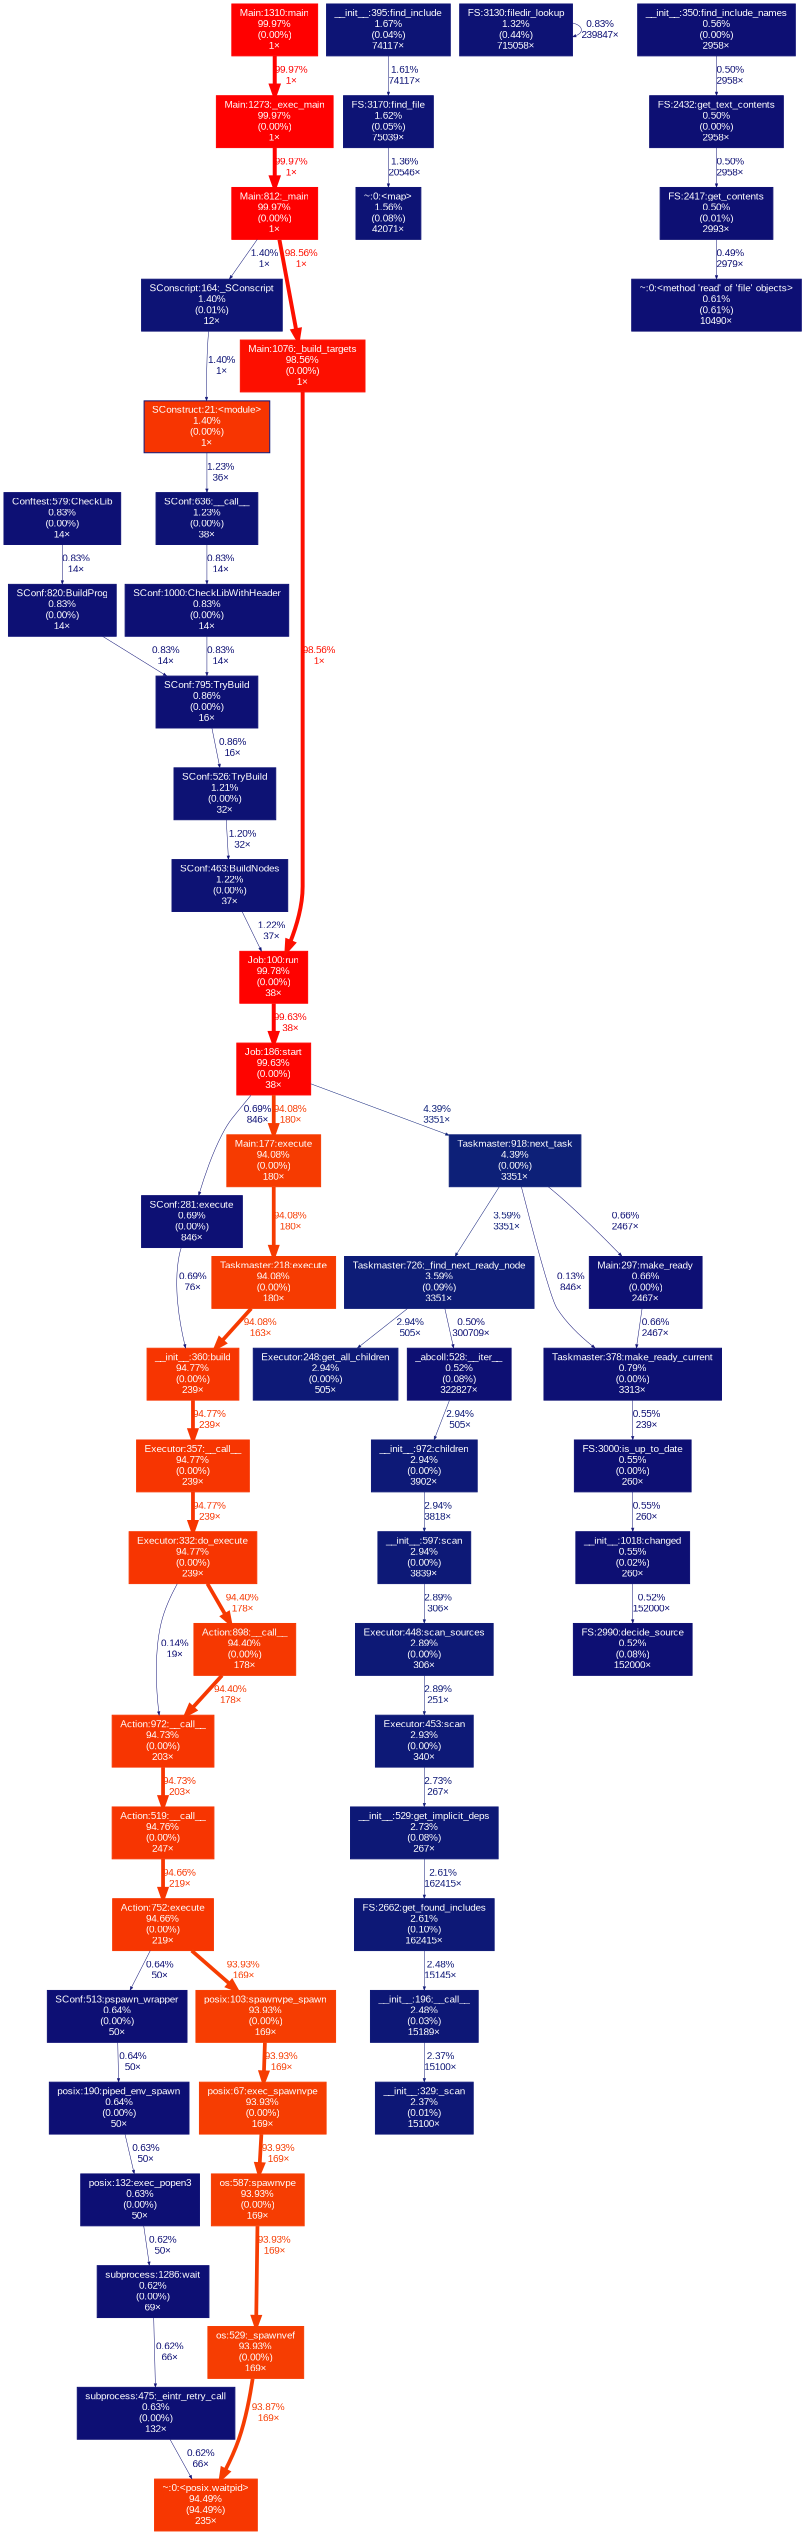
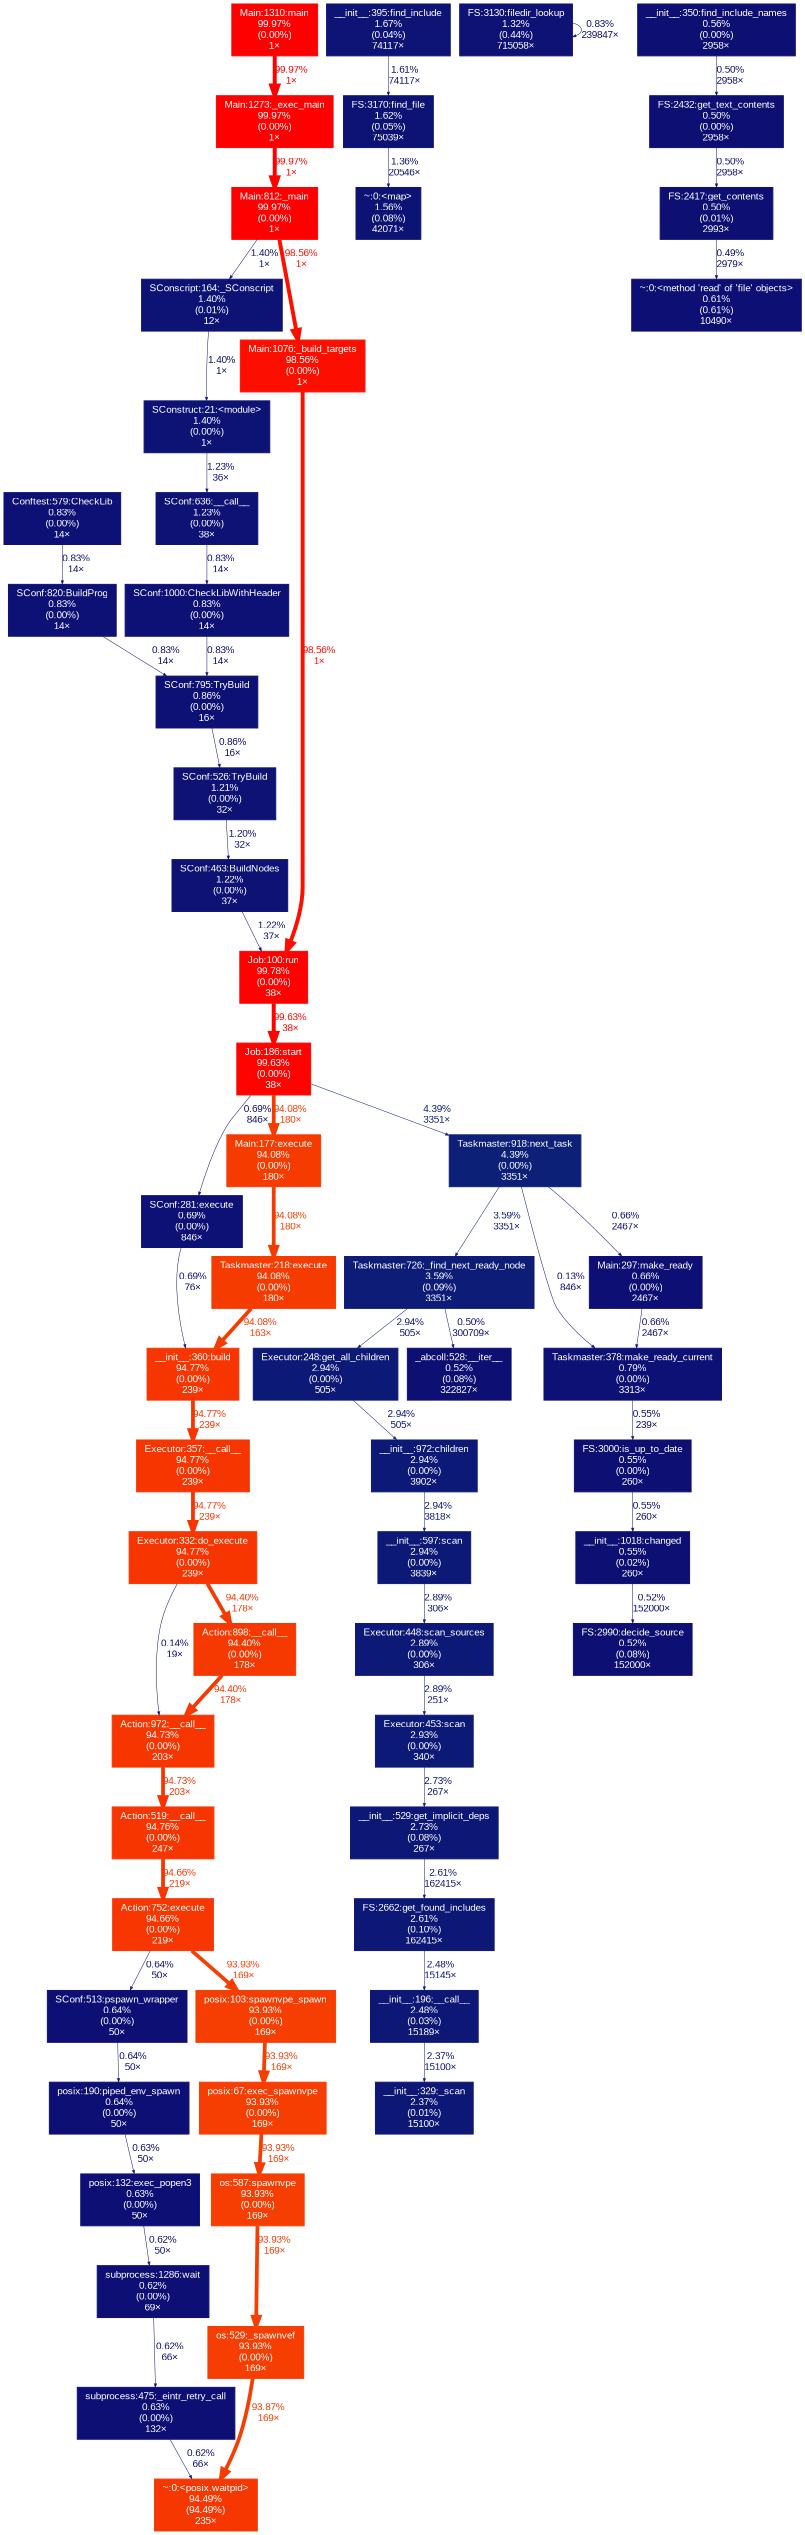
  digraph {
    fontname=Arial
    nodesep=0.125
    ranksep=0.25
    node [color="#0d0f73" fontcolor="#ffffff" fontname=Arial fontsize=10.00 shape=box style=filled]
    edge [arrowsize=0.35 color="#0d1074" fontcolor="#0d1074" fontname=Arial fontsize=10.00 labeldistance=0.50 penwidth=0.50]
    n1 [color="#0d1c77" height=0 label="Taskmaster:726:_find_next_ready_node\n3.59%\n(0.09%)\n3351×" width=0]
    n2 [color="#0d1977" height=0 label="Executor:248:get_all_children\n2.94%\n(0.00%)\n505×" width=0]
    n3 [height=0 label="_abcoll:528:__iter__\n0.52%\n(0.08%)\n322827×" width=0]
    n4 [color="#0d1977" height=0 label="__init__:972:children\n2.94%\n(0.00%)\n3902×" width=0]
    n5 [color="#0d1977" height=0 label="__init__:597:scan\n2.94%\n(0.00%)\n3839×" width=0]
    n6 [color="#0d1375" height=0 label="SConscript:164:_SConscript\n1.40%\n(0.01%)\n12×" width=0]
-   n7 [color="#0d1375" height=0 label="SConstruct:21:<module>\n1.40%\n(0.00%)\n1×" width=0 fillcolor="#f73501"]
+   n7 [color="#0d1375" height=0 label="SConstruct:21:<module>\n1.40%\n(0.00%)\n1×" width=0]
    n8 [color="#0d1274" height=0 label="SConf:636:__call__\n1.23%\n(0.00%)\n38×" width=0]
    n9 [color="#0d1074" height=0 label="SConf:1000:CheckLibWithHeader\n0.83%\n(0.00%)\n14×" width=0]
    n10 [color="#0d0f74" height=0 label="posix:190:piped_env_spawn\n0.64%\n(0.00%)\n50×" width=0]
    n11 [color="#0d0f74" height=0 label="posix:132:exec_popen3\n0.63%\n(0.00%)\n50×" width=0]
    n12 [color="#0d0f74" height=0 label="subprocess:1286:wait\n0.62%\n(0.00%)\n69×" width=0]
    n13 [color="#0d0f74" height=0 label="subprocess:475:_eintr_retry_call\n0.63%\n(0.00%)\n132×" width=0]
    n14 [color="#0d0f74" height=0 label="SConf:513:pspawn_wrapper\n0.64%\n(0.00%)\n50×" width=0]
    n15 [color="#0d1074" height=0 label="SConf:795:TryBuild\n0.86%\n(0.00%)\n16×" width=0]
    n16 [color="#ff0000" height=0 label="Main:812:_main\n99.97%\n(0.00%)\n1×" width=0]
    n17 [color="#fd0f00" height=0 label="Main:1076:_build_targets\n98.56%\n(0.00%)\n1×" width=0]
    n18 [color="#ff0200" height=0 label="Job:100:run\n99.78%\n(0.00%)\n38×" width=0]
    n19 [color="#fe0400" height=0 label="Job:186:start\n99.63%\n(0.00%)\n38×" width=0]
    n20 [color="#ff0000" height=0 label="Main:1310:main\n99.97%\n(0.00%)\n1×" width=0]
    n21 [color="#ff0000" height=0 label="Main:1273:_exec_main\n99.97%\n(0.00%)\n1×" width=0]
    n22 [color="#0d1074" height=0 label="SConf:281:execute\n0.69%\n(0.00%)\n846×" width=0]
    n23 [color="#f63b01" height=0 label="Main:177:execute\n94.08%\n(0.00%)\n180×" width=0]
    n24 [color="#0d2078" height=0 label="Taskmaster:918:next_task\n4.39%\n(0.00%)\n3351×" width=0]
    n25 [color="#f73501" height=0 label="__init__:360:build\n94.77%\n(0.00%)\n239×" width=0]
    n26 [color="#f63b01" height=0 label="Taskmaster:218:execute\n94.08%\n(0.00%)\n180×" width=0]
    n27 [color="#0d1074" height=0 label="Taskmaster:378:make_ready_current\n0.79%\n(0.00%)\n3313×" width=0]
    n28 [color="#0d0f74" height=0 label="Main:297:make_ready\n0.66%\n(0.00%)\n2467×" width=0]
    n29 [color="#f73501" height=0 label="Executor:357:__call__\n94.77%\n(0.00%)\n239×" width=0]
    n30 [height=0 label="FS:3000:is_up_to_date\n0.55%\n(0.00%)\n260×" width=0]
    n31 [color="#0d1074" height=0 label="Conftest:579:CheckLib\n0.83%\n(0.00%)\n14×" width=0]
    n32 [color="#0d1074" height=0 label="SConf:820:BuildProg\n0.83%\n(0.00%)\n14×" width=0]
    n33 [color="#0d1776" height=0 label="__init__:196:__call__\n2.48%\n(0.03%)\n15189×" width=0]
    n34 [color="#0d1776" height=0 label="__init__:329:_scan\n2.37%\n(0.01%)\n15100×" width=0]
    n35 [color="#f73501" height=0 label="Executor:332:do_execute\n94.77%\n(0.00%)\n239×" width=0]
    n36 [height=0 label="__init__:1018:changed\n0.55%\n(0.02%)\n260×" width=0]
    n37 [height=0 label="FS:2990:decide_source\n0.52%\n(0.08%)\n152000×" width=0]
    n38 [color="#0d1976" height=0 label="Executor:448:scan_sources\n2.89%\n(0.00%)\n306×" width=0]
    n39 [color="#0d1977" height=0 label="Executor:453:scan\n2.93%\n(0.00%)\n340×" width=0]
    n40 [color="#0d1876" height=0 label="__init__:529:get_implicit_deps\n2.73%\n(0.08%)\n267×" width=0]
    n41 [color="#f73701" height=0 label="~:0:<posix.waitpid>\n94.49%\n(94.49%)\n235×" width=0]
    n42 [color="#0d1375" height=0 label="~:0:<map>\n1.56%\n(0.08%)\n42071×" width=0]
    n43 [color="#0d1274" height=0 label="FS:3130:filedir_lookup\n1.32%\n(0.44%)\n715058×" width=0]
    n44 [color="#0d1274" height=0 label="SConf:526:TryBuild\n1.21%\n(0.00%)\n32×" width=0]
    n45 [color="#0d1274" height=0 label="SConf:463:BuildNodes\n1.22%\n(0.00%)\n37×" width=0]
    n46 [height=0 label="__init__:350:find_include_names\n0.56%\n(0.00%)\n2958×" width=0]
    n47 [height=0 label="FS:2432:get_text_contents\n0.50%\n(0.00%)\n2958×" width=0]
    n48 [color="#0d1475" height=0 label="__init__:395:find_include\n1.67%\n(0.04%)\n74117×" width=0]
    n49 [color="#0d1375" height=0 label="FS:3170:find_file\n1.62%\n(0.05%)\n75039×" width=0]
    n50 [height=0 label="FS:2417:get_contents\n0.50%\n(0.01%)\n2993×" width=0]
    n51 [color="#f73501" height=0 label="Action:972:__call__\n94.73%\n(0.00%)\n203×" width=0]
    n52 [color="#f63801" height=0 label="Action:898:__call__\n94.40%\n(0.00%)\n178×" width=0]
    n53 [color="#0d1876" height=0 label="FS:2662:get_found_includes\n2.61%\n(0.10%)\n162415×" width=0]
    n54 [color="#f73601" height=0 label="Action:752:execute\n94.66%\n(0.00%)\n219×" width=0]
    n55 [color="#f63d02" height=0 label="posix:103:spawnvpe_spawn\n93.93%\n(0.00%)\n169×" width=0]
    n56 [color="#f63d02" height=0 label="posix:67:exec_spawnvpe\n93.93%\n(0.00%)\n169×" width=0]
    n57 [color="#f63d02" height=0 label="os:587:spawnvpe\n93.93%\n(0.00%)\n169×" width=0]
    n58 [color="#f73501" height=0 label="Action:519:__call__\n94.76%\n(0.00%)\n247×" width=0]
    n59 [color="#0d0f74" height=0 label="~:0:<method 'read' of 'file' objects>\n0.61%\n(0.61%)\n10490×" width=0]
    n60 [color="#f63d02" height=0 label="os:529:_spawnvef\n93.93%\n(0.00%)\n169×" width=0]
    n1 -> n2 [color="#0d1977" fontcolor="#0d1977" label="2.94%\n505×"]
    n1 -> n3 [color="#0d0f73" fontcolor="#0d0f73" label="0.50%\n300709×"]
-   n3 -> n4 [color="#0d1977" fontcolor="#0d1977" label="2.94%\n505×"]
+   n2 -> n4 [color="#0d1977" fontcolor="#0d1977" label="2.94%\n505×"]
    n4 -> n5 [color="#0d1977" fontcolor="#0d1977" label="2.94%\n3818×"]
    n5 -> n38 [color="#0d1976" fontcolor="#0d1976" label="2.89%\n306×"]
    n6 -> n7 [color="#0d1375" fontcolor="#0d1375" label="1.40%\n1×"]
    n7 -> n8 [color="#0d1274" fontcolor="#0d1274" label="1.23%\n36×"]
    n8 -> n9 [label="0.83%\n14×"]
    n9 -> n15 [label="0.83%\n14×"]
    n10 -> n11 [color="#0d0f74" fontcolor="#0d0f74" label="0.63%\n50×"]
    n11 -> n12 [color="#0d0f74" fontcolor="#0d0f74" label="0.62%\n50×"]
    n12 -> n13 [color="#0d0f74" fontcolor="#0d0f74" label="0.62%\n66×"]
    n13 -> n41 [color="#0d0f74" fontcolor="#0d0f74" label="0.62%\n66×"]
    n14 -> n10 [color="#0d0f74" fontcolor="#0d0f74" label="0.64%\n50×"]
    n15 -> n44 [label="0.86%\n16×"]
    n16 -> n6 [color="#0d1375" fontcolor="#0d1375" label="1.40%\n1×"]
    n16 -> n17 [arrowsize=0.99 color="#fd0f00" fontcolor="#fd0f00" label="98.56%\n1×" labeldistance=3.94 penwidth=3.94]
    n17 -> n18 [arrowsize=0.99 color="#fd0f00" fontcolor="#fd0f00" label="98.56%\n1×" labeldistance=3.94 penwidth=3.94]
    n18 -> n19 [arrowsize=1.00 color="#fe0400" fontcolor="#fe0400" label="99.63%\n38×" labeldistance=3.99 penwidth=3.99]
    n19 -> n22 [label="0.69%\n846×"]
    n19 -> n23 [arrowsize=0.97 color="#f63b01" fontcolor="#f63b01" label="94.08%\n180×" labeldistance=3.76 penwidth=3.76]
    n19 -> n24 [color="#0d2078" fontcolor="#0d2078" label="4.39%\n3351×"]
    n20 -> n21 [arrowsize=1.00 color="#ff0000" fontcolor="#ff0000" label="99.97%\n1×" labeldistance=4.00 penwidth=4.00]
    n21 -> n16 [arrowsize=1.00 color="#ff0000" fontcolor="#ff0000" label="99.97%\n1×" labeldistance=4.00 penwidth=4.00]
    n22 -> n25 [label="0.69%\n76×"]
    n23 -> n26 [arrowsize=0.97 color="#f63b01" fontcolor="#f63b01" label="94.08%\n180×" labeldistance=3.76 penwidth=3.76]
    n24 -> n1 [color="#0d1c77" fontcolor="#0d1c77" label="3.59%\n3351×"]
    n24 -> n27 [color="#0d0d73" fontcolor="#0d0d73" label="0.13%\n846×"]
    n24 -> n28 [color="#0d0f74" fontcolor="#0d0f74" label="0.66%\n2467×"]
    n25 -> n29 [arrowsize=0.97 color="#f73501" fontcolor="#f73501" label="94.77%\n239×" labeldistance=3.79 penwidth=3.79]
    n26 -> n25 [arrowsize=0.97 color="#f63b01" fontcolor="#f63b01" label="94.08%\n163×" labeldistance=3.76 penwidth=3.76]
    n27 -> n30 [color="#0d0f73" fontcolor="#0d0f73" label="0.55%\n239×"]
    n28 -> n27 [color="#0d0f74" fontcolor="#0d0f74" label="0.66%\n2467×"]
    n29 -> n35 [arrowsize=0.97 color="#f73501" fontcolor="#f73501" label="94.77%\n239×" labeldistance=3.79 penwidth=3.79]
    n30 -> n36 [color="#0d0f73" fontcolor="#0d0f73" label="0.55%\n260×"]
    n31 -> n32 [label="0.83%\n14×"]
    n32 -> n15 [label="0.83%\n14×"]
    n33 -> n34 [color="#0d1776" fontcolor="#0d1776" label="2.37%\n15100×"]
    n35 -> n51 [color="#0d0d73" fontcolor="#0d0d73" label="0.14%\n19×"]
    n35 -> n52 [arrowsize=0.97 color="#f63801" fontcolor="#f63801" label="94.40%\n178×" labeldistance=3.78 penwidth=3.78]
    n36 -> n37 [color="#0d0f73" fontcolor="#0d0f73" label="0.52%\n152000×"]
    n38 -> n39 [color="#0d1976" fontcolor="#0d1976" label="2.89%\n251×"]
    n39 -> n40 [color="#0d1876" fontcolor="#0d1876" label="2.73%\n267×"]
    n40 -> n53 [color="#0d1876" fontcolor="#0d1876" label="2.61%\n162415×"]
    n43 -> n43 [label="0.83%\n239847×"]
    n44 -> n45 [color="#0d1274" fontcolor="#0d1274" label="1.20%\n32×"]
    n45 -> n18 [color="#0d1274" fontcolor="#0d1274" label="1.22%\n37×"]
    n46 -> n47 [color="#0d0f73" fontcolor="#0d0f73" label="0.50%\n2958×"]
    n47 -> n50 [color="#0d0f73" fontcolor="#0d0f73" label="0.50%\n2958×"]
    n48 -> n49 [color="#0d1375" fontcolor="#0d1375" label="1.61%\n74117×"]
    n49 -> n42 [color="#0d1274" fontcolor="#0d1274" label="1.36%\n20546×"]
    n50 -> n59 [color="#0d0f73" fontcolor="#0d0f73" label="0.49%\n2979×"]
    n51 -> n58 [arrowsize=0.97 color="#f73501" fontcolor="#f73501" label="94.73%\n203×" labeldistance=3.79 penwidth=3.79]
    n52 -> n51 [arrowsize=0.97 color="#f63801" fontcolor="#f63801" label="94.40%\n178×" labeldistance=3.78 penwidth=3.78]
    n53 -> n33 [color="#0d1776" fontcolor="#0d1776" label="2.48%\n15145×"]
    n54 -> n14 [color="#0d0f74" fontcolor="#0d0f74" label="0.64%\n50×"]
    n54 -> n55 [arrowsize=0.97 color="#f63d02" fontcolor="#f63d02" label="93.93%\n169×" labeldistance=3.76 penwidth=3.76]
    n55 -> n56 [arrowsize=0.97 color="#f63d02" fontcolor="#f63d02" label="93.93%\n169×" labeldistance=3.76 penwidth=3.76]
    n56 -> n57 [arrowsize=0.97 color="#f63d02" fontcolor="#f63d02" label="93.93%\n169×" labeldistance=3.76 penwidth=3.76]
    n57 -> n60 [arrowsize=0.97 color="#f63d02" fontcolor="#f63d02" label="93.93%\n169×" labeldistance=3.76 penwidth=3.76]
    n58 -> n54 [arrowsize=0.97 color="#f73601" fontcolor="#f73601" label="94.66%\n219×" labeldistance=3.79 penwidth=3.79]
    n60 -> n41 [arrowsize=0.97 color="#f63d02" fontcolor="#f63d02" label="93.87%\n169×" labeldistance=3.75 penwidth=3.75]
  }
